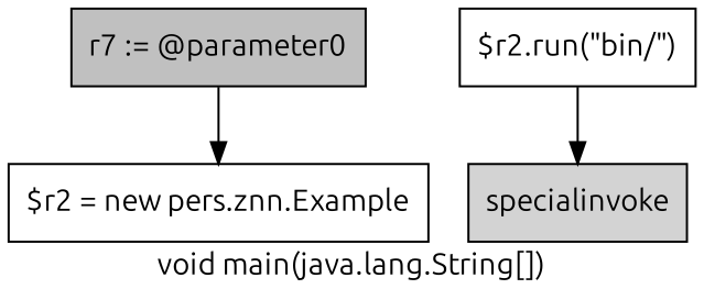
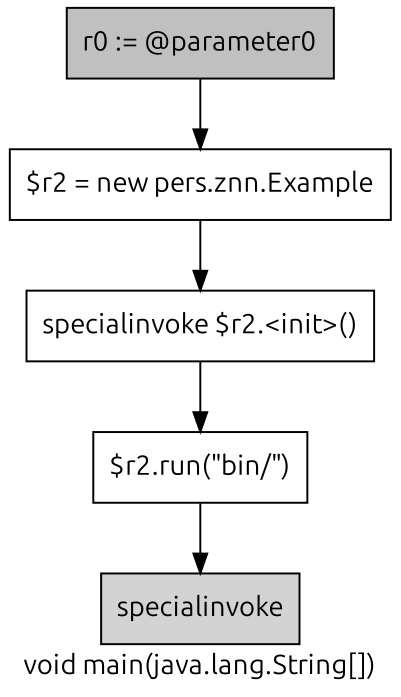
  digraph {
    fontname=Ubuntu
    label="void main(java.lang.String[])"
    node [fontname=Ubuntu shape=box]
    edge [fontname=Ubuntu]
-   n1 [fillcolor=gray label="r7 := @parameter0" style=filled]
+   n1 [fillcolor=gray label="r0 := @parameter0" style=filled]
    n2 [label="$r2 = new pers.znn.Example"]
+   n3 [label="specialinvoke $r2.<init>()"]
    n4 [label="$r2.run(\"bin/\")"]
    n5 [fillcolor=lightgray label=specialinvoke style=filled]
    n1 -> n2
+   n2 -> n3
+   n3 -> n4
    n4 -> n5
  }
